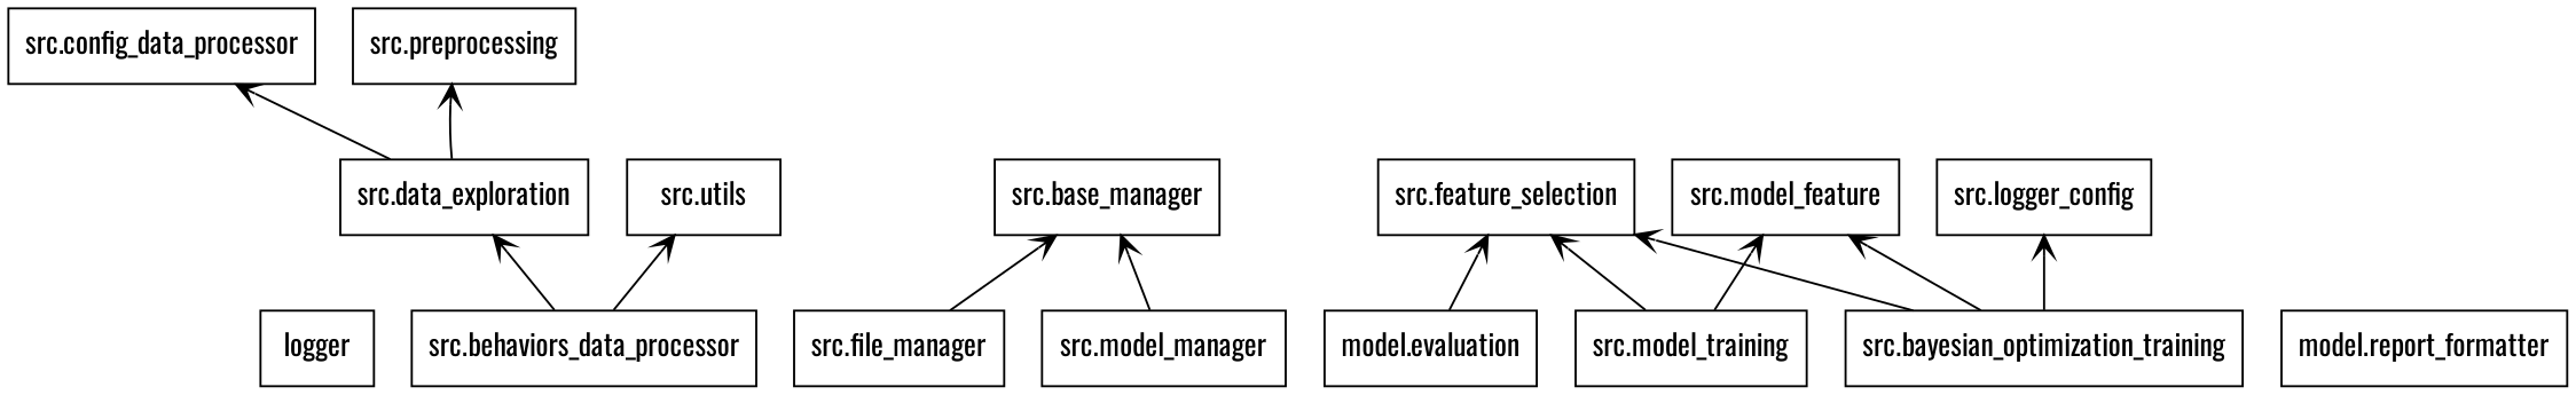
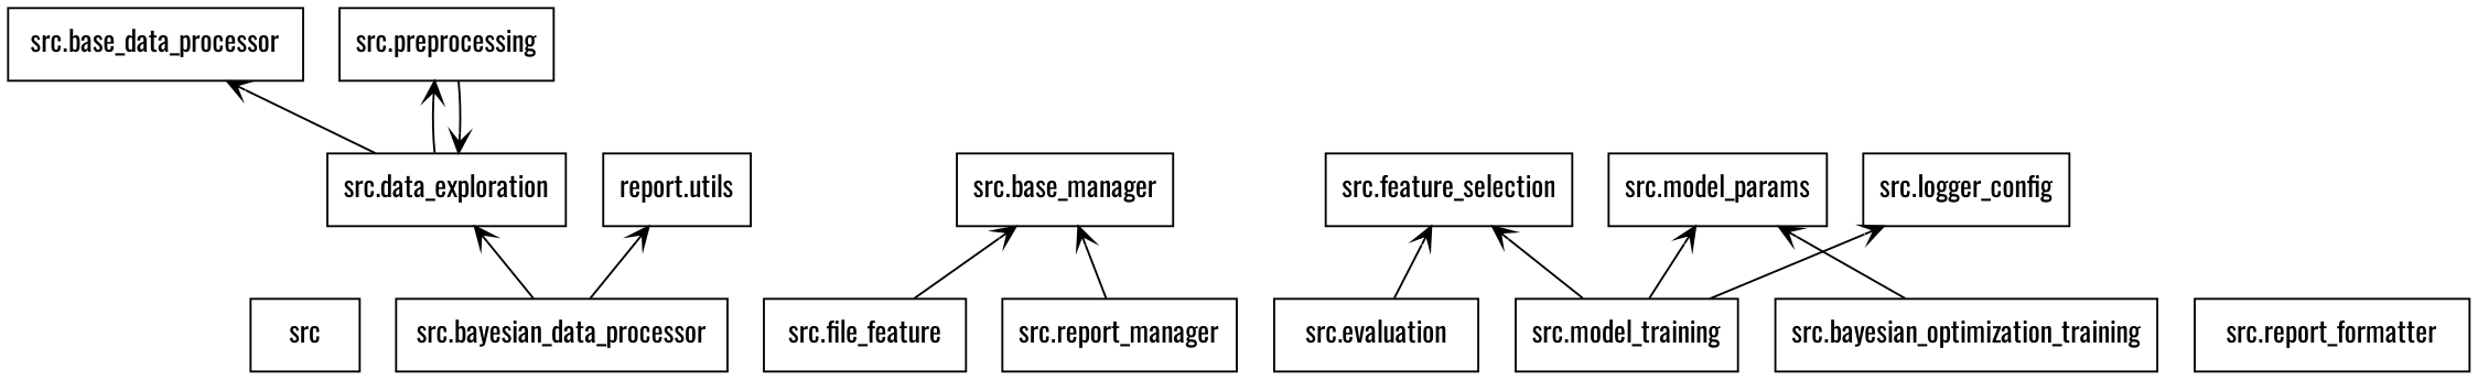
  digraph {
    fontname=Oswald
    rankdir=BT
    node [color=black fontname=Oswald shape=box style=solid]
    edge [arrowhead=open arrowtail=none fontname=Oswald]
-   n1 [label=logger]
-   n2 [label="src.config_data_processor"]
+   n1 [label=src]
+   n2 [label="src.base_data_processor"]
    n3 [label="src.base_manager"]
    n4 [label="src.bayesian_optimization_training"]
    n5 [label="src.feature_selection"]
    n6 [label="src.logger_config"]
-   n7 [label="src.model_feature"]
+   n7 [label="src.model_params"]
    n8 [label="src.model_training"]
-   n9 [label="src.behaviors_data_processor"]
+   n9 [label="src.bayesian_data_processor"]
    n10 [label="src.data_exploration"]
-   n11 [label="src.utils"]
+   n11 [label="report.utils"]
    n12 [label="src.preprocessing"]
-   n13 [label="model.evaluation"]
-   n14 [label="src.file_manager"]
-   n15 [label="src.model_manager"]
-   n16 [label="model.report_formatter"]
-   n4 -> n5
-   n4 -> n6
+   n13 [label="src.evaluation"]
+   n14 [label="src.file_feature"]
+   n15 [label="src.report_manager"]
+   n16 [label="src.report_formatter"]
+   n8 -> n6
    n4 -> n7
    n8 -> n5
    n8 -> n7
    n9 -> n10
    n9 -> n11
    n10 -> n2
    n10 -> n12
+   n12 -> n10
    n13 -> n5
    n14 -> n3
    n15 -> n3
  }
